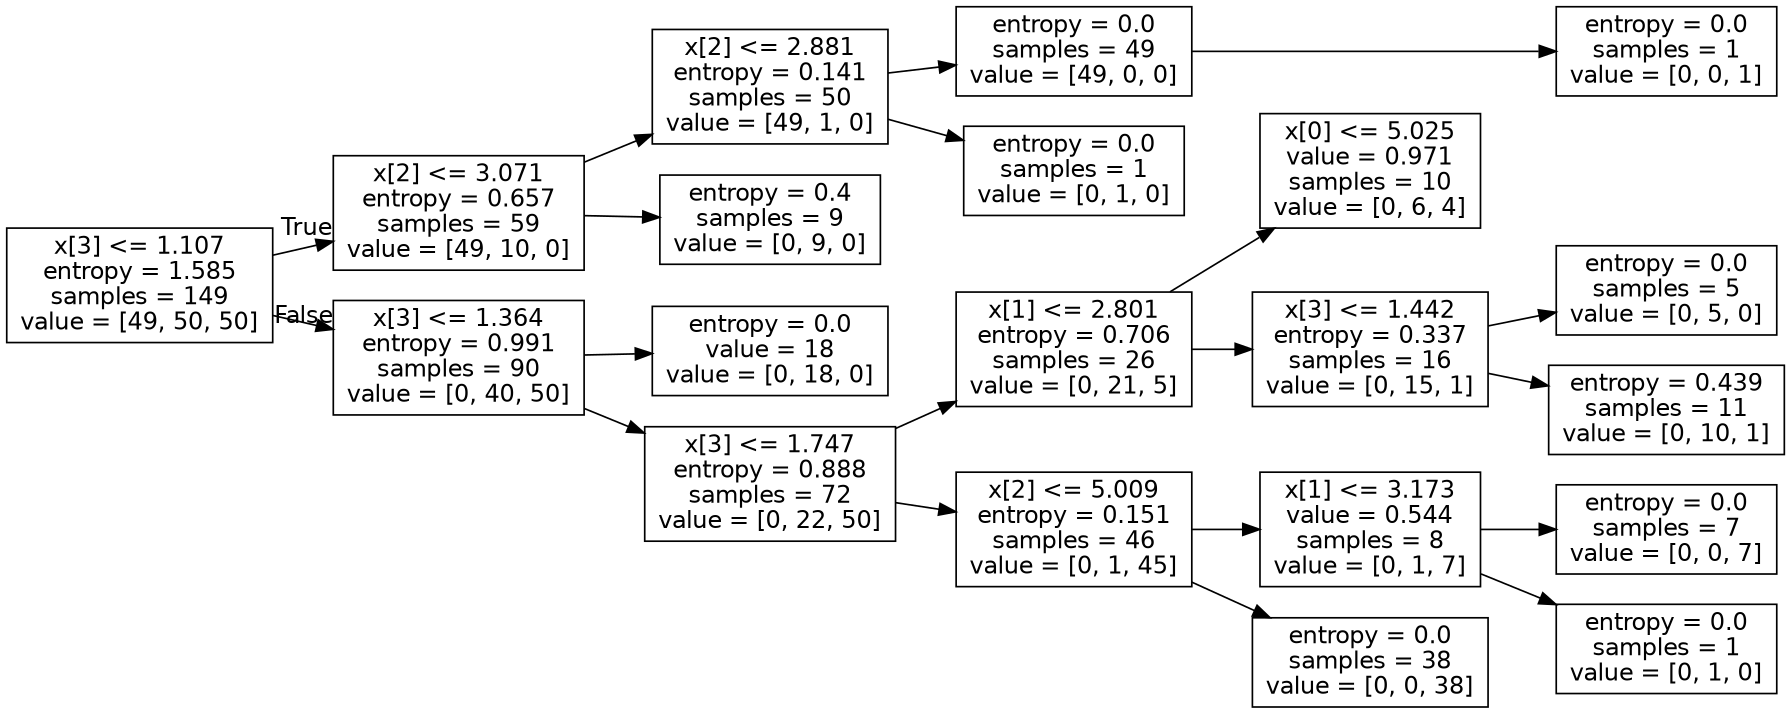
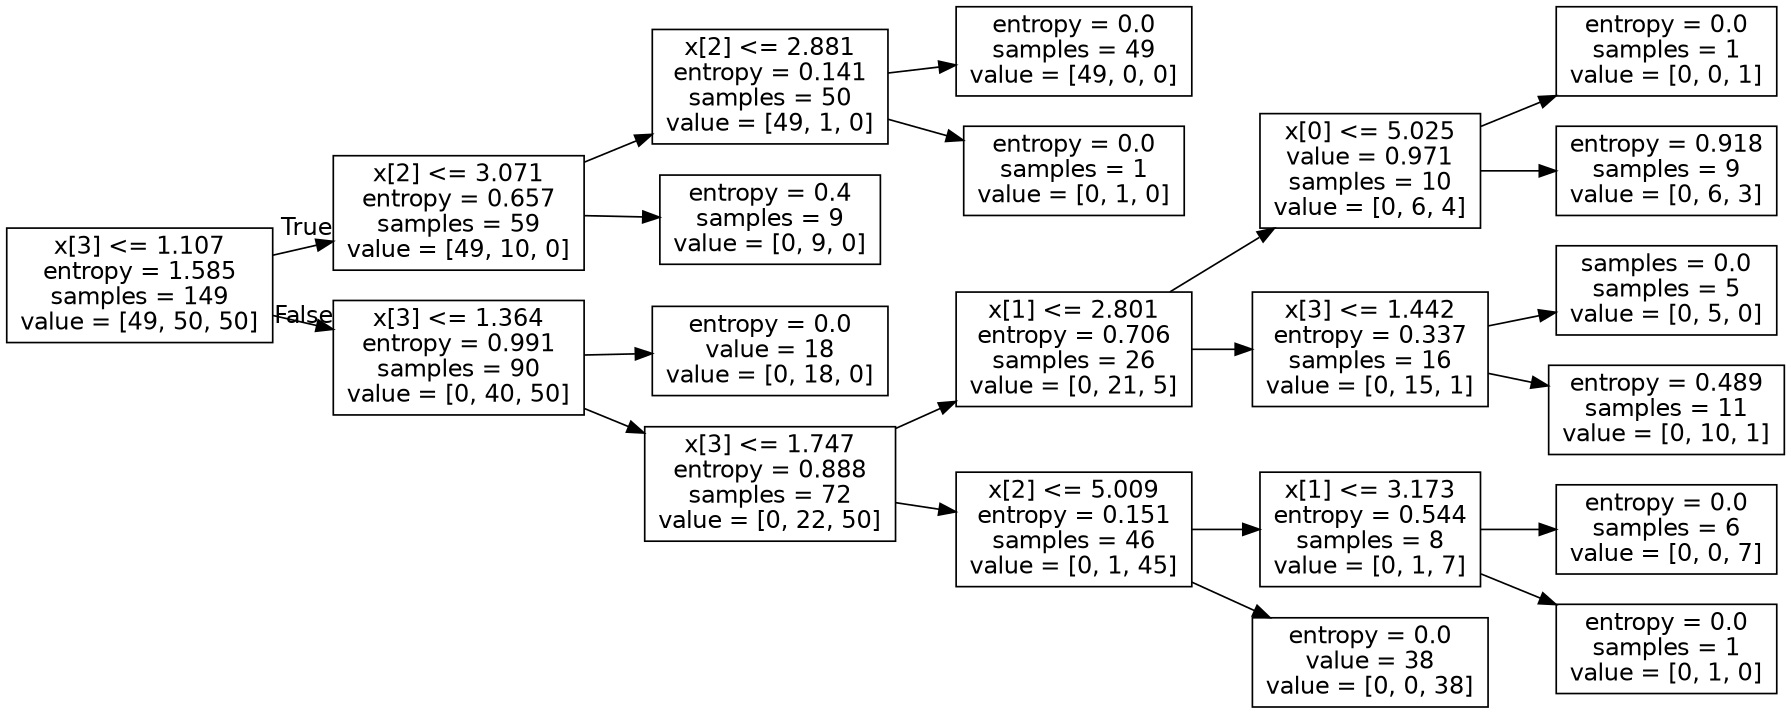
  digraph {
    rankdir=LR
    node [fontname=helvetica shape=box]
    edge [fontname=helvetica]
    n1 [label="x[3] <= 1.107\nentropy = 1.585\nsamples = 149\nvalue = [49, 50, 50]"]
    n2 [label="x[2] <= 3.071\nentropy = 0.657\nsamples = 59\nvalue = [49, 10, 0]"]
    n3 [label="x[3] <= 1.364\nentropy = 0.991\nsamples = 90\nvalue = [0, 40, 50]"]
    n4 [label="x[2] <= 2.881\nentropy = 0.141\nsamples = 50\nvalue = [49, 1, 0]"]
    n5 [label="entropy = 0.4\nsamples = 9\nvalue = [0, 9, 0]"]
    n6 [label="entropy = 0.0\nvalue = 18\nvalue = [0, 18, 0]"]
    n7 [label="x[3] <= 1.747\nentropy = 0.888\nsamples = 72\nvalue = [0, 22, 50]"]
    n8 [label="entropy = 0.0\nsamples = 49\nvalue = [49, 0, 0]"]
    n9 [label="entropy = 0.0\nsamples = 1\nvalue = [0, 1, 0]"]
    n10 [label="x[1] <= 2.801\nentropy = 0.706\nsamples = 26\nvalue = [0, 21, 5]"]
    n11 [label="x[2] <= 5.009\nentropy = 0.151\nsamples = 46\nvalue = [0, 1, 45]"]
    n12 [label="x[0] <= 5.025\nvalue = 0.971\nsamples = 10\nvalue = [0, 6, 4]"]
    n13 [label="x[3] <= 1.442\nentropy = 0.337\nsamples = 16\nvalue = [0, 15, 1]"]
-   n14 [label="x[1] <= 3.173\nvalue = 0.544\nsamples = 8\nvalue = [0, 1, 7]"]
-   n15 [label="entropy = 0.0\nsamples = 38\nvalue = [0, 0, 38]"]
+   n14 [label="x[1] <= 3.173\nentropy = 0.544\nsamples = 8\nvalue = [0, 1, 7]"]
+   n15 [label="entropy = 0.0\nvalue = 38\nvalue = [0, 0, 38]"]
    n16 [label="entropy = 0.0\nsamples = 1\nvalue = [0, 0, 1]"]
-   n18 [label="entropy = 0.0\nsamples = 5\nvalue = [0, 5, 0]"]
-   n19 [label="entropy = 0.439\nsamples = 11\nvalue = [0, 10, 1]"]
-   n20 [label="entropy = 0.0\nsamples = 7\nvalue = [0, 0, 7]"]
+   n17 [label="entropy = 0.918\nsamples = 9\nvalue = [0, 6, 3]"]
+   n18 [label="samples = 0.0\nsamples = 5\nvalue = [0, 5, 0]"]
+   n19 [label="entropy = 0.489\nsamples = 11\nvalue = [0, 10, 1]"]
+   n20 [label="entropy = 0.0\nsamples = 6\nvalue = [0, 0, 7]"]
    n21 [label="entropy = 0.0\nsamples = 1\nvalue = [0, 1, 0]"]
    n1 -> n2 [headlabel=True labelangle=45 labeldistance=2.5]
    n1 -> n3 [headlabel=False labelangle=-45 labeldistance=2.5]
    n2 -> n4
    n2 -> n5
    n3 -> n6
    n3 -> n7
    n4 -> n8
    n4 -> n9
    n7 -> n10
    n7 -> n11
    n10 -> n12
    n10 -> n13
    n11 -> n14
    n11 -> n15
-   n8 -> n16
+   n12 -> n16
+   n12 -> n17
    n13 -> n18
    n13 -> n19
    n14 -> n20
    n14 -> n21
  }
